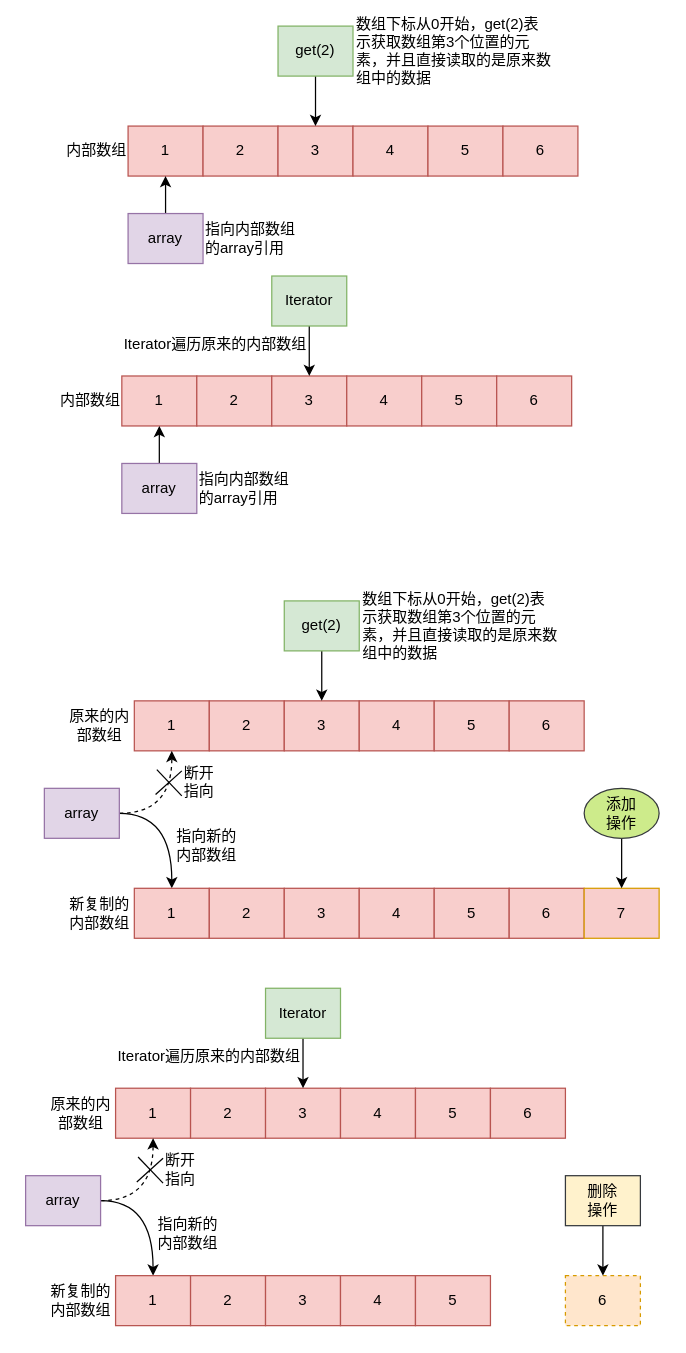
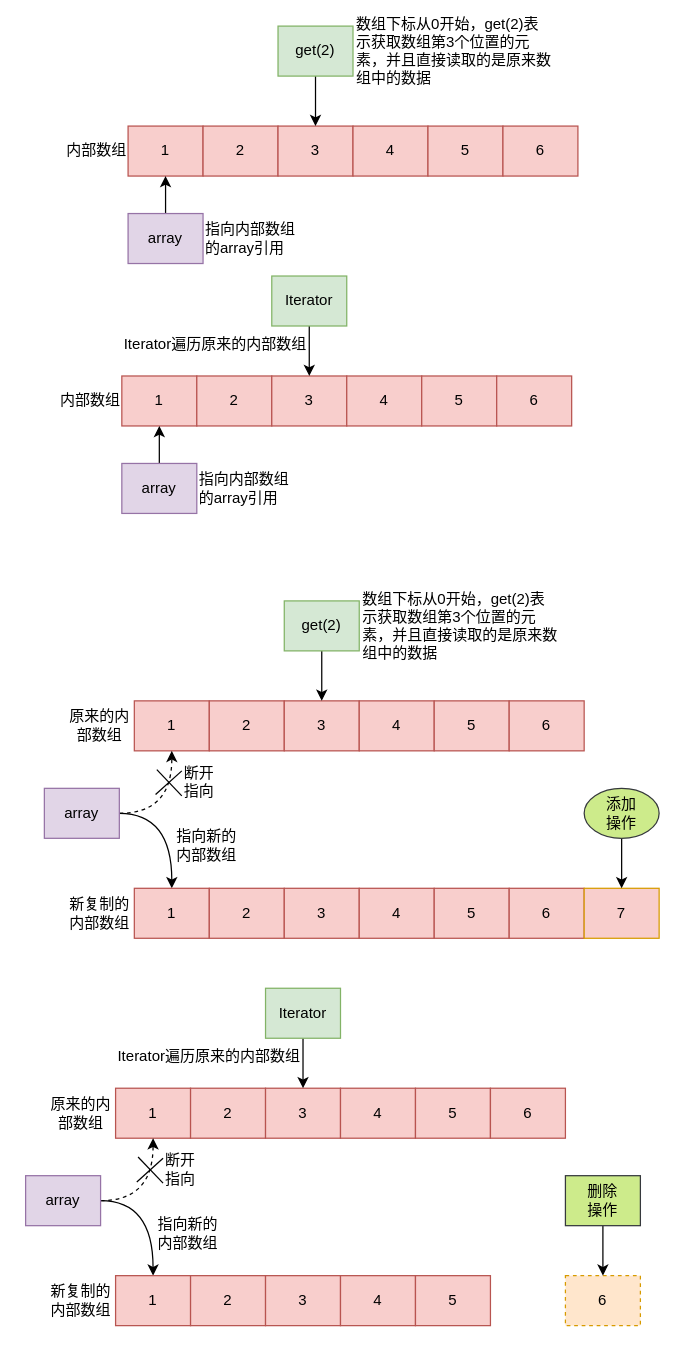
  <mxCell id="0" />
  <mxCell id="1" parent="0" />
  <mxCell id="2" value="1" style="rounded=0;whiteSpace=wrap;html=1;fillColor=#f8cecc;strokeColor=#b85450;" parent="1" vertex="1"><mxGeometry x="102" y="100" width="60" height="40" as="geometry" /></mxCell>
  <mxCell id="3" value="2" style="rounded=0;whiteSpace=wrap;html=1;fillColor=#f8cecc;strokeColor=#b85450;" parent="1" vertex="1"><mxGeometry x="162" y="100" width="60" height="40" as="geometry" /></mxCell>
  <mxCell id="4" value="3" style="rounded=0;whiteSpace=wrap;html=1;fillColor=#f8cecc;strokeColor=#b85450;" parent="1" vertex="1"><mxGeometry x="222" y="100" width="60" height="40" as="geometry" /></mxCell>
  <mxCell id="5" value="4" style="rounded=0;whiteSpace=wrap;html=1;fillColor=#f8cecc;strokeColor=#b85450;" parent="1" vertex="1"><mxGeometry x="282" y="100" width="60" height="40" as="geometry" /></mxCell>
  <mxCell id="6" value="5" style="rounded=0;whiteSpace=wrap;html=1;fillColor=#f8cecc;strokeColor=#b85450;" parent="1" vertex="1"><mxGeometry x="342" y="100" width="60" height="40" as="geometry" /></mxCell>
  <mxCell id="7" value="6" style="rounded=0;whiteSpace=wrap;html=1;fillColor=#f8cecc;strokeColor=#b85450;" parent="1" vertex="1"><mxGeometry x="402" y="100" width="60" height="40" as="geometry" /></mxCell>
  <mxCell id="8" style="edgeStyle=orthogonalEdgeStyle;rounded=0;orthogonalLoop=1;jettySize=auto;html=1;entryX=0.5;entryY=1;entryDx=0;entryDy=0;" parent="1" source="9" target="2" edge="1"><mxGeometry relative="1" as="geometry" /></mxCell>
  <mxCell id="9" value="array" style="rounded=0;whiteSpace=wrap;html=1;fillColor=#e1d5e7;strokeColor=#9673a6;" parent="1" vertex="1"><mxGeometry x="102" y="170" width="60" height="40" as="geometry" /></mxCell>
  <mxCell id="10" value="内部数组" style="text;html=1;strokeColor=none;fillColor=none;align=center;verticalAlign=middle;whiteSpace=wrap;rounded=0;" parent="1" vertex="1"><mxGeometry x="52" y="110" width="50" height="20" as="geometry" /></mxCell>
  <mxCell id="11" value="指向内部数组的array引用" style="text;html=1;strokeColor=none;fillColor=none;align=left;verticalAlign=middle;whiteSpace=wrap;rounded=0;" parent="1" vertex="1"><mxGeometry x="162" y="180" width="80" height="20" as="geometry" /></mxCell>
  <mxCell id="12" style="edgeStyle=orthogonalEdgeStyle;rounded=0;orthogonalLoop=1;jettySize=auto;html=1;entryX=0.5;entryY=0;entryDx=0;entryDy=0;" parent="1" source="13" target="4" edge="1"><mxGeometry relative="1" as="geometry" /></mxCell>
  <mxCell id="13" value="get(2)" style="rounded=0;whiteSpace=wrap;html=1;fillColor=#d5e8d4;strokeColor=#82b366;" parent="1" vertex="1"><mxGeometry x="222" y="20" width="60" height="40" as="geometry" /></mxCell>
  <mxCell id="14" value="数组下标从0开始，get(2)表示获取数组第3个位置的元素，并且直接读取的是原来数组中的数据" style="text;html=1;strokeColor=none;fillColor=none;align=left;verticalAlign=middle;whiteSpace=wrap;rounded=0;" parent="1" vertex="1"><mxGeometry x="283" y="25" width="160" height="30" as="geometry" /></mxCell>
  <mxCell id="15" value="1" style="rounded=0;whiteSpace=wrap;html=1;fillColor=#f8cecc;strokeColor=#b85450;" parent="1" vertex="1"><mxGeometry x="97" y="300" width="60" height="40" as="geometry" /></mxCell>
  <mxCell id="16" value="2" style="rounded=0;whiteSpace=wrap;html=1;fillColor=#f8cecc;strokeColor=#b85450;" parent="1" vertex="1"><mxGeometry x="157" y="300" width="60" height="40" as="geometry" /></mxCell>
  <mxCell id="17" value="3" style="rounded=0;whiteSpace=wrap;html=1;fillColor=#f8cecc;strokeColor=#b85450;" parent="1" vertex="1"><mxGeometry x="217" y="300" width="60" height="40" as="geometry" /></mxCell>
  <mxCell id="18" value="4" style="rounded=0;whiteSpace=wrap;html=1;fillColor=#f8cecc;strokeColor=#b85450;" parent="1" vertex="1"><mxGeometry x="277" y="300" width="60" height="40" as="geometry" /></mxCell>
  <mxCell id="19" value="5" style="rounded=0;whiteSpace=wrap;html=1;fillColor=#f8cecc;strokeColor=#b85450;" parent="1" vertex="1"><mxGeometry x="337" y="300" width="60" height="40" as="geometry" /></mxCell>
  <mxCell id="20" value="6" style="rounded=0;whiteSpace=wrap;html=1;fillColor=#f8cecc;strokeColor=#b85450;" parent="1" vertex="1"><mxGeometry x="397" y="300" width="60" height="40" as="geometry" /></mxCell>
  <mxCell id="21" style="edgeStyle=orthogonalEdgeStyle;rounded=0;orthogonalLoop=1;jettySize=auto;html=1;entryX=0.5;entryY=1;entryDx=0;entryDy=0;" parent="1" source="22" target="15" edge="1"><mxGeometry relative="1" as="geometry" /></mxCell>
  <mxCell id="22" value="array" style="rounded=0;whiteSpace=wrap;html=1;fillColor=#e1d5e7;strokeColor=#9673a6;" parent="1" vertex="1"><mxGeometry x="97" y="370" width="60" height="40" as="geometry" /></mxCell>
  <mxCell id="23" value="内部数组" style="text;html=1;strokeColor=none;fillColor=none;align=center;verticalAlign=middle;whiteSpace=wrap;rounded=0;" parent="1" vertex="1"><mxGeometry x="47" y="310" width="50" height="20" as="geometry" /></mxCell>
  <mxCell id="24" value="指向内部数组的array引用" style="text;html=1;strokeColor=none;fillColor=none;align=left;verticalAlign=middle;whiteSpace=wrap;rounded=0;" parent="1" vertex="1"><mxGeometry x="157" y="380" width="80" height="20" as="geometry" /></mxCell>
  <mxCell id="25" style="edgeStyle=orthogonalEdgeStyle;rounded=0;orthogonalLoop=1;jettySize=auto;html=1;entryX=0.5;entryY=0;entryDx=0;entryDy=0;" parent="1" source="26" target="17" edge="1"><mxGeometry relative="1" as="geometry" /></mxCell>
  <mxCell id="26" value="Iterator" style="rounded=0;whiteSpace=wrap;html=1;fillColor=#d5e8d4;strokeColor=#82b366;" parent="1" vertex="1"><mxGeometry x="217" y="220" width="60" height="40" as="geometry" /></mxCell>
  <mxCell id="27" value="Iterator遍历原来的内部数组" style="text;html=1;strokeColor=none;fillColor=none;align=left;verticalAlign=middle;whiteSpace=wrap;rounded=0;" parent="1" vertex="1"><mxGeometry x="97" y="260" width="160" height="30" as="geometry" /></mxCell>
  <mxCell id="28" value="1" style="rounded=0;whiteSpace=wrap;html=1;fillColor=#f8cecc;strokeColor=#b85450;" parent="1" vertex="1"><mxGeometry x="107" y="560" width="60" height="40" as="geometry" /></mxCell>
  <mxCell id="29" value="2" style="rounded=0;whiteSpace=wrap;html=1;fillColor=#f8cecc;strokeColor=#b85450;" parent="1" vertex="1"><mxGeometry x="167" y="560" width="60" height="40" as="geometry" /></mxCell>
  <mxCell id="30" value="3" style="rounded=0;whiteSpace=wrap;html=1;fillColor=#f8cecc;strokeColor=#b85450;" parent="1" vertex="1"><mxGeometry x="227" y="560" width="60" height="40" as="geometry" /></mxCell>
  <mxCell id="31" value="4" style="rounded=0;whiteSpace=wrap;html=1;fillColor=#f8cecc;strokeColor=#b85450;" parent="1" vertex="1"><mxGeometry x="287" y="560" width="60" height="40" as="geometry" /></mxCell>
  <mxCell id="32" value="5" style="rounded=0;whiteSpace=wrap;html=1;fillColor=#f8cecc;strokeColor=#b85450;" parent="1" vertex="1"><mxGeometry x="347" y="560" width="60" height="40" as="geometry" /></mxCell>
  <mxCell id="33" value="6" style="rounded=0;whiteSpace=wrap;html=1;fillColor=#f8cecc;strokeColor=#b85450;" parent="1" vertex="1"><mxGeometry x="407" y="560" width="60" height="40" as="geometry" /></mxCell>
  <mxCell id="34" style="edgeStyle=orthogonalEdgeStyle;rounded=0;orthogonalLoop=1;jettySize=auto;html=1;entryX=0.5;entryY=0;entryDx=0;entryDy=0;curved=1;" parent="1" source="36" target="42" edge="1"><mxGeometry relative="1" as="geometry" /></mxCell>
  <mxCell id="35" style="edgeStyle=orthogonalEdgeStyle;rounded=0;orthogonalLoop=1;jettySize=auto;html=1;entryX=0.5;entryY=1;entryDx=0;entryDy=0;dashed=1;curved=1;" edge="1" parent="1" source="36" target="28"><mxGeometry relative="1" as="geometry" /></mxCell>
  <mxCell id="36" value="array" style="rounded=0;whiteSpace=wrap;html=1;fillColor=#e1d5e7;strokeColor=#9673a6;" parent="1" vertex="1"><mxGeometry x="35" y="630" width="60" height="40" as="geometry" /></mxCell>
  <mxCell id="37" value="原来的内部数组" style="text;html=1;strokeColor=none;fillColor=none;align=center;verticalAlign=middle;whiteSpace=wrap;rounded=0;" parent="1" vertex="1"><mxGeometry x="52" y="570" width="55" height="20" as="geometry" /></mxCell>
  <mxCell id="38" value="指向新的内部数组" style="text;html=1;strokeColor=none;fillColor=none;align=left;verticalAlign=middle;whiteSpace=wrap;rounded=0;" parent="1" vertex="1"><mxGeometry x="139" y="666" width="55" height="20" as="geometry" /></mxCell>
  <mxCell id="39" style="edgeStyle=orthogonalEdgeStyle;rounded=0;orthogonalLoop=1;jettySize=auto;html=1;entryX=0.5;entryY=0;entryDx=0;entryDy=0;" parent="1" source="40" target="30" edge="1"><mxGeometry relative="1" as="geometry" /></mxCell>
  <mxCell id="40" value="get(2)" style="rounded=0;whiteSpace=wrap;html=1;fillColor=#d5e8d4;strokeColor=#82b366;" parent="1" vertex="1"><mxGeometry x="227" y="480" width="60" height="40" as="geometry" /></mxCell>
  <mxCell id="41" value="数组下标从0开始，get(2)表示获取数组第3个位置的元素，并且直接读取的是原来数组中的数据" style="text;html=1;strokeColor=none;fillColor=none;align=left;verticalAlign=middle;whiteSpace=wrap;rounded=0;" parent="1" vertex="1"><mxGeometry x="288" y="485" width="160" height="30" as="geometry" /></mxCell>
  <mxCell id="42" value="1" style="rounded=0;whiteSpace=wrap;html=1;fillColor=#f8cecc;strokeColor=#b85450;" parent="1" vertex="1"><mxGeometry x="107" y="710" width="60" height="40" as="geometry" /></mxCell>
  <mxCell id="43" value="2" style="rounded=0;whiteSpace=wrap;html=1;fillColor=#f8cecc;strokeColor=#b85450;" parent="1" vertex="1"><mxGeometry x="167" y="710" width="60" height="40" as="geometry" /></mxCell>
  <mxCell id="44" value="3" style="rounded=0;whiteSpace=wrap;html=1;fillColor=#f8cecc;strokeColor=#b85450;" parent="1" vertex="1"><mxGeometry x="227" y="710" width="60" height="40" as="geometry" /></mxCell>
  <mxCell id="45" value="4" style="rounded=0;whiteSpace=wrap;html=1;fillColor=#f8cecc;strokeColor=#b85450;" parent="1" vertex="1"><mxGeometry x="287" y="710" width="60" height="40" as="geometry" /></mxCell>
  <mxCell id="46" value="5" style="rounded=0;whiteSpace=wrap;html=1;fillColor=#f8cecc;strokeColor=#b85450;" parent="1" vertex="1"><mxGeometry x="347" y="710" width="60" height="40" as="geometry" /></mxCell>
  <mxCell id="47" value="6" style="rounded=0;whiteSpace=wrap;html=1;fillColor=#f8cecc;strokeColor=#b85450;" parent="1" vertex="1"><mxGeometry x="407" y="710" width="60" height="40" as="geometry" /></mxCell>
  <mxCell id="48" value="新复制的内部数组" style="text;html=1;strokeColor=none;fillColor=none;align=center;verticalAlign=middle;whiteSpace=wrap;rounded=0;" parent="1" vertex="1"><mxGeometry x="52" y="720" width="55" height="20" as="geometry" /></mxCell>
  <mxCell id="49" value="7" style="rounded=0;whiteSpace=wrap;html=1;fillColor=#f8cecc;strokeColor=#d79b00;" parent="1" vertex="1"><mxGeometry x="467" y="710" width="60" height="40" as="geometry" /></mxCell>
  <mxCell id="50" style="edgeStyle=orthogonalEdgeStyle;rounded=0;orthogonalLoop=1;jettySize=auto;html=1;entryX=0.5;entryY=0;entryDx=0;entryDy=0;" edge="1" parent="1" source="51"><mxGeometry relative="1" as="geometry"><mxPoint x="497" y="710" as="targetPoint" /></mxGeometry></mxCell>
  <mxCell id="51" value="添加&lt;br&gt;操作" style="ellipse;whiteSpace=wrap;html=1;fillColor=#cdeb8b;strokeColor=#36393d;" vertex="1" parent="1"><mxGeometry x="467" y="630" width="60" height="40" as="geometry" /></mxCell>
  <mxCell id="52" value="断开指向" style="text;html=1;strokeColor=none;fillColor=none;align=center;verticalAlign=middle;whiteSpace=wrap;rounded=0;" vertex="1" parent="1"><mxGeometry x="142.5" y="615" width="32" height="20" as="geometry" /></mxCell>
  <mxCell id="53" value="" style="endArrow=none;html=1;" edge="1" parent="1"><mxGeometry width="50" height="50" relative="1" as="geometry"><mxPoint x="125" y="615" as="sourcePoint" /><mxPoint x="145" y="636" as="targetPoint" /></mxGeometry></mxCell>
  <mxCell id="54" value="" style="endArrow=none;html=1;" edge="1" parent="1"><mxGeometry width="50" height="50" relative="1" as="geometry"><mxPoint x="124" y="635" as="sourcePoint" /><mxPoint x="145" y="616" as="targetPoint" /></mxGeometry></mxCell>
  <mxCell id="55" value="1" style="rounded=0;whiteSpace=wrap;html=1;fillColor=#f8cecc;strokeColor=#b85450;" vertex="1" parent="1"><mxGeometry x="92" y="870" width="60" height="40" as="geometry" /></mxCell>
  <mxCell id="56" value="2" style="rounded=0;whiteSpace=wrap;html=1;fillColor=#f8cecc;strokeColor=#b85450;" vertex="1" parent="1"><mxGeometry x="152" y="870" width="60" height="40" as="geometry" /></mxCell>
  <mxCell id="57" value="3" style="rounded=0;whiteSpace=wrap;html=1;fillColor=#f8cecc;strokeColor=#b85450;" vertex="1" parent="1"><mxGeometry x="212" y="870" width="60" height="40" as="geometry" /></mxCell>
  <mxCell id="58" value="4" style="rounded=0;whiteSpace=wrap;html=1;fillColor=#f8cecc;strokeColor=#b85450;" vertex="1" parent="1"><mxGeometry x="272" y="870" width="60" height="40" as="geometry" /></mxCell>
  <mxCell id="59" value="5" style="rounded=0;whiteSpace=wrap;html=1;fillColor=#f8cecc;strokeColor=#b85450;" vertex="1" parent="1"><mxGeometry x="332" y="870" width="60" height="40" as="geometry" /></mxCell>
  <mxCell id="60" value="6" style="rounded=0;whiteSpace=wrap;html=1;fillColor=#f8cecc;strokeColor=#b85450;" vertex="1" parent="1"><mxGeometry x="392" y="870" width="60" height="40" as="geometry" /></mxCell>
  <mxCell id="61" style="edgeStyle=orthogonalEdgeStyle;rounded=0;orthogonalLoop=1;jettySize=auto;html=1;entryX=0.5;entryY=0;entryDx=0;entryDy=0;curved=1;" edge="1" parent="1" source="63" target="68"><mxGeometry relative="1" as="geometry" /></mxCell>
  <mxCell id="62" style="edgeStyle=orthogonalEdgeStyle;rounded=0;orthogonalLoop=1;jettySize=auto;html=1;entryX=0.5;entryY=1;entryDx=0;entryDy=0;dashed=1;curved=1;" edge="1" parent="1" source="63" target="55"><mxGeometry relative="1" as="geometry" /></mxCell>
  <mxCell id="63" value="array" style="rounded=0;whiteSpace=wrap;html=1;fillColor=#e1d5e7;strokeColor=#9673a6;" vertex="1" parent="1"><mxGeometry x="20" y="940" width="60" height="40" as="geometry" /></mxCell>
  <mxCell id="64" value="原来的内部数组" style="text;html=1;strokeColor=none;fillColor=none;align=center;verticalAlign=middle;whiteSpace=wrap;rounded=0;" vertex="1" parent="1"><mxGeometry x="37" y="880" width="55" height="20" as="geometry" /></mxCell>
  <mxCell id="65" value="指向新的内部数组" style="text;html=1;strokeColor=none;fillColor=none;align=left;verticalAlign=middle;whiteSpace=wrap;rounded=0;" vertex="1" parent="1"><mxGeometry x="124" y="976" width="55" height="20" as="geometry" /></mxCell>
  <mxCell id="66" style="edgeStyle=orthogonalEdgeStyle;rounded=0;orthogonalLoop=1;jettySize=auto;html=1;entryX=0.5;entryY=0;entryDx=0;entryDy=0;" edge="1" parent="1" source="67" target="57"><mxGeometry relative="1" as="geometry" /></mxCell>
  <mxCell id="67" value="Iterator" style="rounded=0;whiteSpace=wrap;html=1;fillColor=#d5e8d4;strokeColor=#82b366;" vertex="1" parent="1"><mxGeometry x="212" y="790" width="60" height="40" as="geometry" /></mxCell>
  <mxCell id="68" value="1" style="rounded=0;whiteSpace=wrap;html=1;fillColor=#f8cecc;strokeColor=#b85450;" vertex="1" parent="1"><mxGeometry x="92" y="1020" width="60" height="40" as="geometry" /></mxCell>
  <mxCell id="69" value="2" style="rounded=0;whiteSpace=wrap;html=1;fillColor=#f8cecc;strokeColor=#b85450;" vertex="1" parent="1"><mxGeometry x="152" y="1020" width="60" height="40" as="geometry" /></mxCell>
  <mxCell id="70" value="3" style="rounded=0;whiteSpace=wrap;html=1;fillColor=#f8cecc;strokeColor=#b85450;" vertex="1" parent="1"><mxGeometry x="212" y="1020" width="60" height="40" as="geometry" /></mxCell>
  <mxCell id="71" value="4" style="rounded=0;whiteSpace=wrap;html=1;fillColor=#f8cecc;strokeColor=#b85450;" vertex="1" parent="1"><mxGeometry x="272" y="1020" width="60" height="40" as="geometry" /></mxCell>
  <mxCell id="72" value="5" style="rounded=0;whiteSpace=wrap;html=1;fillColor=#f8cecc;strokeColor=#b85450;" vertex="1" parent="1"><mxGeometry x="332" y="1020" width="60" height="40" as="geometry" /></mxCell>
  <mxCell id="73" value="新复制的内部数组" style="text;html=1;strokeColor=none;fillColor=none;align=center;verticalAlign=middle;whiteSpace=wrap;rounded=0;" vertex="1" parent="1"><mxGeometry x="37" y="1030" width="55" height="20" as="geometry" /></mxCell>
  <mxCell id="74" value="6" style="rounded=0;whiteSpace=wrap;html=1;fillColor=#ffe6cc;strokeColor=#d79b00;dashed=1;" vertex="1" parent="1"><mxGeometry x="452" y="1020" width="60" height="40" as="geometry" /></mxCell>
  <mxCell id="75" style="edgeStyle=orthogonalEdgeStyle;rounded=0;orthogonalLoop=1;jettySize=auto;html=1;entryX=0.5;entryY=0;entryDx=0;entryDy=0;" edge="1" parent="1" source="76"><mxGeometry relative="1" as="geometry"><mxPoint x="482" y="1020" as="targetPoint" /></mxGeometry></mxCell>
- <mxCell id="76" value="删除&lt;br&gt;操作" style="rounded=0;whiteSpace=wrap;html=1;fillColor=#fff2cc;strokeColor=#36393d;" vertex="1" parent="1"><mxGeometry x="452" y="940" width="60" height="40" as="geometry" /></mxCell>
+ <mxCell id="76" value="删除&lt;br&gt;操作" style="rounded=0;whiteSpace=wrap;html=1;fillColor=#cdeb8b;strokeColor=#36393d;" vertex="1" parent="1"><mxGeometry x="452" y="940" width="60" height="40" as="geometry" /></mxCell>
  <mxCell id="77" value="断开指向" style="text;html=1;strokeColor=none;fillColor=none;align=center;verticalAlign=middle;whiteSpace=wrap;rounded=0;" vertex="1" parent="1"><mxGeometry x="127.5" y="925" width="32" height="20" as="geometry" /></mxCell>
  <mxCell id="78" value="" style="endArrow=none;html=1;" edge="1" parent="1"><mxGeometry width="50" height="50" relative="1" as="geometry"><mxPoint x="110" y="925" as="sourcePoint" /><mxPoint x="130" y="946" as="targetPoint" /></mxGeometry></mxCell>
  <mxCell id="79" value="" style="endArrow=none;html=1;" edge="1" parent="1"><mxGeometry width="50" height="50" relative="1" as="geometry"><mxPoint x="109" y="945" as="sourcePoint" /><mxPoint x="130" y="926" as="targetPoint" /></mxGeometry></mxCell>
  <mxCell id="80" value="Iterator遍历原来的内部数组" style="text;html=1;strokeColor=none;fillColor=none;align=left;verticalAlign=middle;whiteSpace=wrap;rounded=0;" vertex="1" parent="1"><mxGeometry x="92" y="830" width="160" height="30" as="geometry" /></mxCell>
